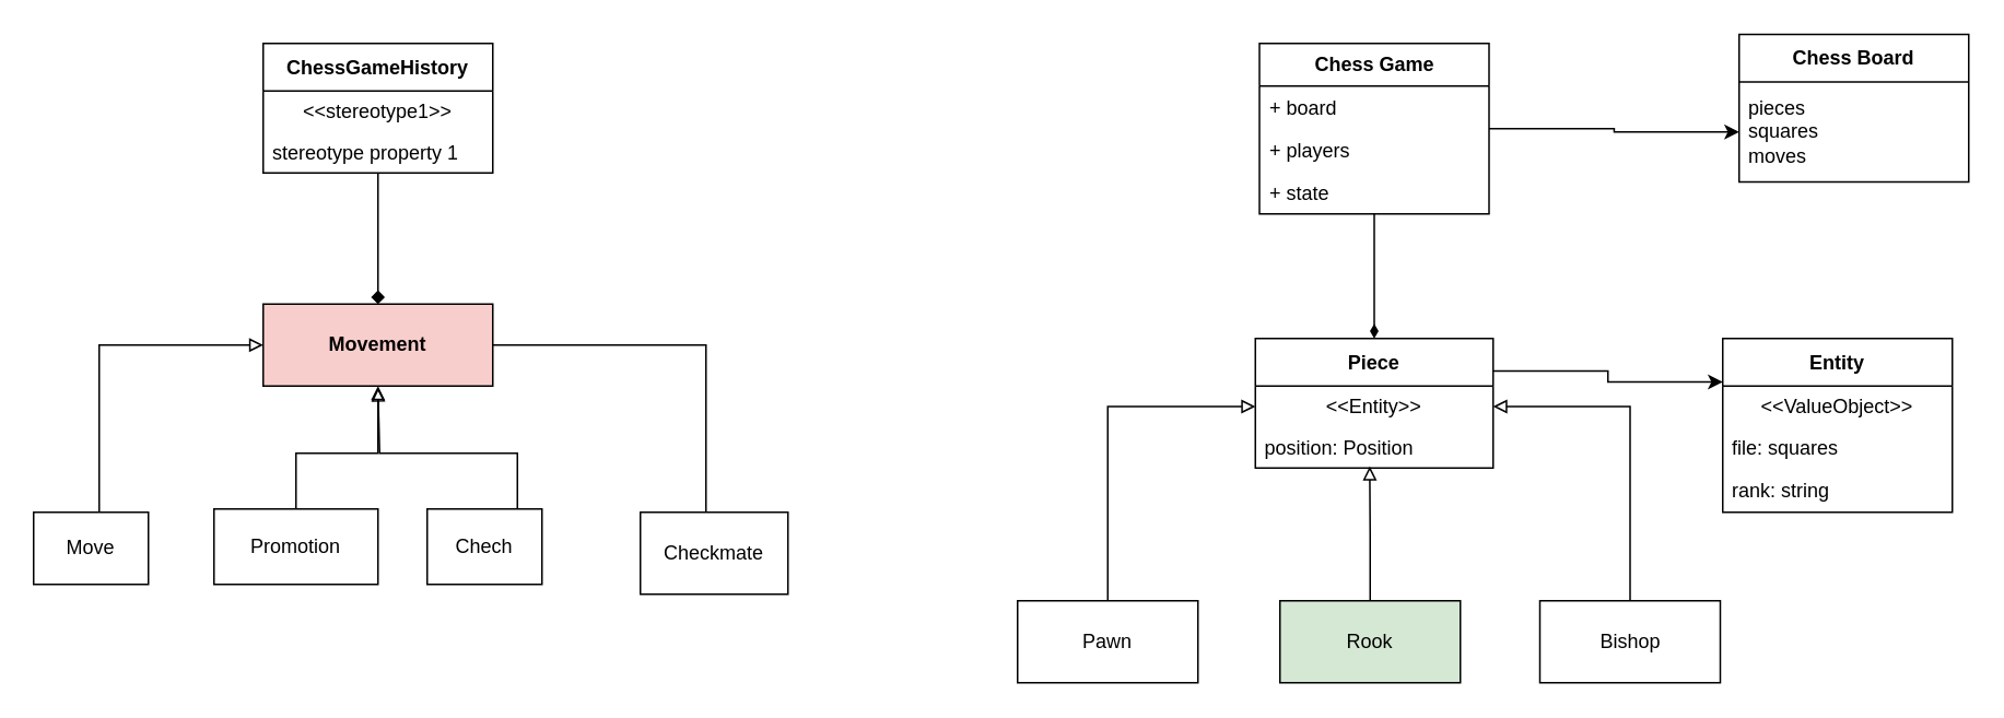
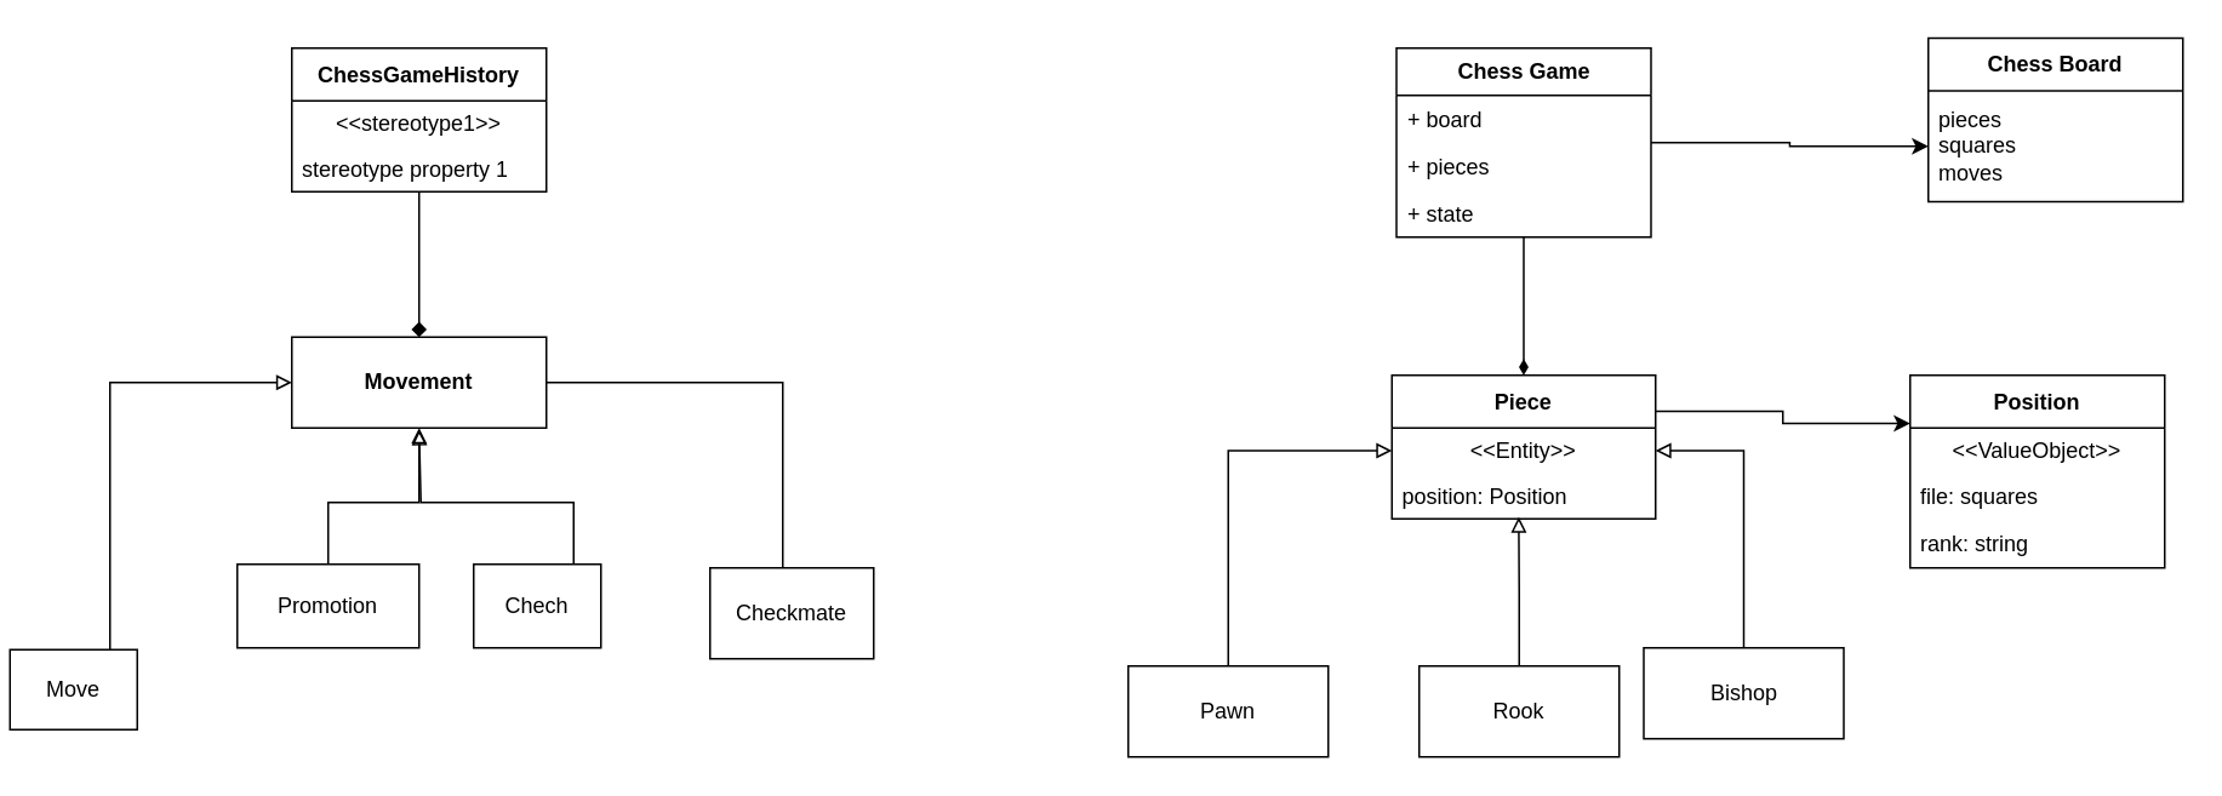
  <mxCell id="0" />
  <mxCell id="1" parent="0" />
  <mxCell id="2" style="edgeStyle=orthogonalEdgeStyle;rounded=0;orthogonalLoop=1;jettySize=auto;html=1;exitX=1;exitY=0.25;exitDx=0;exitDy=0;entryX=0;entryY=0.25;entryDx=0;entryDy=0;" edge="1" parent="1" source="3" target="12"><mxGeometry relative="1" as="geometry" /></mxCell>
  <mxCell id="3" value="Piece" style="swimlane;fontStyle=1;align=center;verticalAlign=middle;childLayout=stackLayout;horizontal=1;startSize=29;horizontalStack=0;resizeParent=1;resizeParentMax=0;resizeLast=0;collapsible=0;marginBottom=0;html=1;whiteSpace=wrap;" vertex="1" parent="1"><mxGeometry x="765" y="206" width="145" height="79" as="geometry" /></mxCell>
  <mxCell id="4" value="&amp;lt;&amp;lt;Entity&amp;gt;&amp;gt;" style="text;html=1;strokeColor=none;fillColor=none;align=center;verticalAlign=middle;spacingLeft=4;spacingRight=4;overflow=hidden;rotatable=0;points=[[0,0.5],[1,0.5]];portConstraint=eastwest;whiteSpace=wrap;" vertex="1" parent="3"><mxGeometry y="29" width="145" height="25" as="geometry" /></mxCell>
  <mxCell id="5" value="position: Position" style="text;html=1;strokeColor=none;fillColor=none;align=left;verticalAlign=middle;spacingLeft=4;spacingRight=4;overflow=hidden;rotatable=0;points=[[0,0.5],[1,0.5]];portConstraint=eastwest;whiteSpace=wrap;" vertex="1" parent="3"><mxGeometry y="54" width="145" height="25" as="geometry" /></mxCell>
  <mxCell id="6" style="edgeStyle=orthogonalEdgeStyle;rounded=0;orthogonalLoop=1;jettySize=auto;html=1;entryX=0;entryY=0.5;entryDx=0;entryDy=0;endArrow=block;endFill=0;" edge="1" parent="1" source="7" target="4"><mxGeometry relative="1" as="geometry" /></mxCell>
  <mxCell id="7" value="Pawn" style="html=1;whiteSpace=wrap;" vertex="1" parent="1"><mxGeometry x="620" y="366" width="110" height="50" as="geometry" /></mxCell>
- <mxCell id="8" value="Rook" style="html=1;whiteSpace=wrap;fillColor=#d5e8d4;" vertex="1" parent="1"><mxGeometry x="780" y="366" width="110" height="50" as="geometry" /></mxCell>
+ <mxCell id="8" value="Rook" style="html=1;whiteSpace=wrap;" vertex="1" parent="1"><mxGeometry x="780" y="366" width="110" height="50" as="geometry" /></mxCell>
  <mxCell id="9" style="edgeStyle=orthogonalEdgeStyle;rounded=0;orthogonalLoop=1;jettySize=auto;html=1;entryX=1;entryY=0.5;entryDx=0;entryDy=0;endArrow=block;endFill=0;" edge="1" parent="1" source="10" target="4"><mxGeometry relative="1" as="geometry" /></mxCell>
- <mxCell id="10" value="Bishop" style="html=1;whiteSpace=wrap;" vertex="1" parent="1"><mxGeometry x="938.5" y="366" width="110" height="50" as="geometry" /></mxCell>
+ <mxCell id="10" value="Bishop" style="html=1;whiteSpace=wrap;" vertex="1" parent="1"><mxGeometry x="903.5" y="356" width="110" height="50" as="geometry" /></mxCell>
  <mxCell id="11" style="edgeStyle=orthogonalEdgeStyle;rounded=0;orthogonalLoop=1;jettySize=auto;html=1;entryX=0.481;entryY=0.96;entryDx=0;entryDy=0;entryPerimeter=0;endArrow=block;endFill=0;" edge="1" parent="1" source="8" target="5"><mxGeometry relative="1" as="geometry" /></mxCell>
- <mxCell id="12" value="Entity" style="swimlane;fontStyle=1;align=center;verticalAlign=middle;childLayout=stackLayout;horizontal=1;startSize=29;horizontalStack=0;resizeParent=1;resizeParentMax=0;resizeLast=0;collapsible=0;marginBottom=0;html=1;whiteSpace=wrap;" vertex="1" parent="1"><mxGeometry x="1050" y="206" width="140" height="106" as="geometry" /></mxCell>
+ <mxCell id="12" value="Position" style="swimlane;fontStyle=1;align=center;verticalAlign=middle;childLayout=stackLayout;horizontal=1;startSize=29;horizontalStack=0;resizeParent=1;resizeParentMax=0;resizeLast=0;collapsible=0;marginBottom=0;html=1;whiteSpace=wrap;" vertex="1" parent="1"><mxGeometry x="1050" y="206" width="140" height="106" as="geometry" /></mxCell>
  <mxCell id="13" value="&amp;lt;&amp;lt;ValueObject&lt;span style=&quot;background-color: initial;&quot;&gt;&amp;gt;&amp;gt;&lt;/span&gt;" style="text;html=1;strokeColor=none;fillColor=none;align=center;verticalAlign=middle;spacingLeft=4;spacingRight=4;overflow=hidden;rotatable=0;points=[[0,0.5],[1,0.5]];portConstraint=eastwest;whiteSpace=wrap;" vertex="1" parent="12"><mxGeometry y="29" width="140" height="25" as="geometry" /></mxCell>
  <mxCell id="14" value="file: squares" style="text;html=1;strokeColor=none;fillColor=none;align=left;verticalAlign=middle;spacingLeft=4;spacingRight=4;overflow=hidden;rotatable=0;points=[[0,0.5],[1,0.5]];portConstraint=eastwest;whiteSpace=wrap;" vertex="1" parent="12"><mxGeometry y="54" width="140" height="26" as="geometry" /></mxCell>
  <mxCell id="15" value="rank: string" style="text;html=1;strokeColor=none;fillColor=none;align=left;verticalAlign=middle;spacingLeft=4;spacingRight=4;overflow=hidden;rotatable=0;points=[[0,0.5],[1,0.5]];portConstraint=eastwest;whiteSpace=wrap;" vertex="1" parent="12"><mxGeometry y="80" width="140" height="26" as="geometry" /></mxCell>
  <mxCell id="16" style="edgeStyle=orthogonalEdgeStyle;rounded=0;orthogonalLoop=1;jettySize=auto;html=1;entryX=0.5;entryY=0;entryDx=0;entryDy=0;endArrow=diamondThin;endFill=1;" edge="1" parent="1" source="18" target="3"><mxGeometry relative="1" as="geometry" /></mxCell>
  <mxCell id="17" style="edgeStyle=orthogonalEdgeStyle;rounded=0;orthogonalLoop=1;jettySize=auto;html=1;entryX=0;entryY=0.5;entryDx=0;entryDy=0;" edge="1" parent="1" source="18" target="23"><mxGeometry relative="1" as="geometry" /></mxCell>
  <mxCell id="18" value="&lt;b&gt;Chess Game&lt;/b&gt;" style="swimlane;fontStyle=0;childLayout=stackLayout;horizontal=1;startSize=26;fillColor=none;horizontalStack=0;resizeParent=1;resizeParentMax=0;resizeLast=0;collapsible=1;marginBottom=0;whiteSpace=wrap;html=1;" vertex="1" parent="1"><mxGeometry x="767.5" y="26" width="140" height="104" as="geometry" /></mxCell>
  <mxCell id="19" value="+ board" style="text;strokeColor=none;fillColor=none;align=left;verticalAlign=top;spacingLeft=4;spacingRight=4;overflow=hidden;rotatable=0;points=[[0,0.5],[1,0.5]];portConstraint=eastwest;whiteSpace=wrap;html=1;" vertex="1" parent="18"><mxGeometry y="26" width="140" height="26" as="geometry" /></mxCell>
- <mxCell id="20" value="+ players" style="text;strokeColor=none;fillColor=none;align=left;verticalAlign=top;spacingLeft=4;spacingRight=4;overflow=hidden;rotatable=0;points=[[0,0.5],[1,0.5]];portConstraint=eastwest;whiteSpace=wrap;html=1;" vertex="1" parent="18"><mxGeometry y="52" width="140" height="26" as="geometry" /></mxCell>
+ <mxCell id="20" value="+ pieces" style="text;strokeColor=none;fillColor=none;align=left;verticalAlign=top;spacingLeft=4;spacingRight=4;overflow=hidden;rotatable=0;points=[[0,0.5],[1,0.5]];portConstraint=eastwest;whiteSpace=wrap;html=1;" vertex="1" parent="18"><mxGeometry y="52" width="140" height="26" as="geometry" /></mxCell>
  <mxCell id="21" value="+ state" style="text;strokeColor=none;fillColor=none;align=left;verticalAlign=top;spacingLeft=4;spacingRight=4;overflow=hidden;rotatable=0;points=[[0,0.5],[1,0.5]];portConstraint=eastwest;whiteSpace=wrap;html=1;" vertex="1" parent="18"><mxGeometry y="78" width="140" height="26" as="geometry" /></mxCell>
  <mxCell id="22" value="Chess Board" style="swimlane;fontStyle=1;align=center;verticalAlign=middle;childLayout=stackLayout;horizontal=1;startSize=29;horizontalStack=0;resizeParent=1;resizeParentMax=0;resizeLast=0;collapsible=0;marginBottom=0;html=1;whiteSpace=wrap;" vertex="1" parent="1"><mxGeometry x="1060" y="20.5" width="140" height="90" as="geometry" /></mxCell>
  <mxCell id="23" value="pieces&lt;div&gt;squares&lt;/div&gt;&lt;div&gt;moves&lt;/div&gt;" style="text;html=1;strokeColor=none;fillColor=none;align=left;verticalAlign=middle;spacingLeft=4;spacingRight=4;overflow=hidden;rotatable=0;points=[[0,0.5],[1,0.5]];portConstraint=eastwest;whiteSpace=wrap;" vertex="1" parent="22"><mxGeometry y="29" width="140" height="61" as="geometry" /></mxCell>
  <mxCell id="24" style="edgeStyle=orthogonalEdgeStyle;rounded=0;orthogonalLoop=1;jettySize=auto;html=1;entryX=0.5;entryY=0;entryDx=0;entryDy=0;endArrow=diamond;endFill=1;" edge="1" parent="1" source="25" target="28"><mxGeometry relative="1" as="geometry" /></mxCell>
  <mxCell id="25" value="ChessGameHistory" style="swimlane;fontStyle=1;align=center;verticalAlign=middle;childLayout=stackLayout;horizontal=1;startSize=29;horizontalStack=0;resizeParent=1;resizeParentMax=0;resizeLast=0;collapsible=0;marginBottom=0;html=1;whiteSpace=wrap;" vertex="1" parent="1"><mxGeometry x="160" y="26" width="140" height="79" as="geometry" /></mxCell>
  <mxCell id="26" value="&amp;lt;&amp;lt;stereotype1&amp;gt;&amp;gt;" style="text;html=1;strokeColor=none;fillColor=none;align=center;verticalAlign=middle;spacingLeft=4;spacingRight=4;overflow=hidden;rotatable=0;points=[[0,0.5],[1,0.5]];portConstraint=eastwest;whiteSpace=wrap;" vertex="1" parent="25"><mxGeometry y="29" width="140" height="25" as="geometry" /></mxCell>
  <mxCell id="27" value="stereotype property 1" style="text;html=1;strokeColor=none;fillColor=none;align=left;verticalAlign=middle;spacingLeft=4;spacingRight=4;overflow=hidden;rotatable=0;points=[[0,0.5],[1,0.5]];portConstraint=eastwest;whiteSpace=wrap;" vertex="1" parent="25"><mxGeometry y="54" width="140" height="25" as="geometry" /></mxCell>
- <mxCell id="28" value="Movement" style="html=1;whiteSpace=wrap;fontStyle=1;fillColor=#f8cecc;" vertex="1" parent="1"><mxGeometry x="160" y="185" width="140" height="50" as="geometry" /></mxCell>
+ <mxCell id="28" value="Movement" style="html=1;whiteSpace=wrap;fontStyle=1" vertex="1" parent="1"><mxGeometry x="160" y="185" width="140" height="50" as="geometry" /></mxCell>
  <mxCell id="29" style="edgeStyle=orthogonalEdgeStyle;rounded=0;orthogonalLoop=1;jettySize=auto;html=1;entryX=0;entryY=0.5;entryDx=0;entryDy=0;endArrow=block;endFill=0;" edge="1" parent="1" source="30" target="28"><mxGeometry relative="1" as="geometry"><Array as="points"><mxPoint x="60" y="210" /></Array></mxGeometry></mxCell>
- <mxCell id="30" value="Move" style="html=1;whiteSpace=wrap;" vertex="1" parent="1"><mxGeometry x="20" y="312" width="70" height="44" as="geometry" /></mxCell>
+ <mxCell id="30" value="Move" style="html=1;whiteSpace=wrap;" vertex="1" parent="1"><mxGeometry x="5" y="357" width="70" height="44" as="geometry" /></mxCell>
  <mxCell id="31" style="edgeStyle=orthogonalEdgeStyle;rounded=0;orthogonalLoop=1;jettySize=auto;html=1;endArrow=block;endFill=0;" edge="1" parent="1" source="32" target="28"><mxGeometry relative="1" as="geometry"><Array as="points"><mxPoint x="180" y="276" /><mxPoint x="230" y="276" /></Array></mxGeometry></mxCell>
  <mxCell id="32" value="Promotion" style="html=1;whiteSpace=wrap;" vertex="1" parent="1"><mxGeometry x="130" y="310" width="100" height="46" as="geometry" /></mxCell>
  <mxCell id="33" style="edgeStyle=orthogonalEdgeStyle;rounded=0;orthogonalLoop=1;jettySize=auto;html=1;endArrow=block;endFill=0;" edge="1" parent="1" source="34"><mxGeometry relative="1" as="geometry"><mxPoint x="230" y="236" as="targetPoint" /><Array as="points"><mxPoint x="315" y="276" /><mxPoint x="231" y="276" /></Array></mxGeometry></mxCell>
  <mxCell id="34" value="Chech" style="html=1;whiteSpace=wrap;" vertex="1" parent="1"><mxGeometry x="260" y="310" width="70" height="46" as="geometry" /></mxCell>
  <mxCell id="35" style="edgeStyle=orthogonalEdgeStyle;rounded=0;orthogonalLoop=1;jettySize=auto;html=1;entryX=1;entryY=0.5;entryDx=0;entryDy=0;endArrow=none;endFill=0;" edge="1" parent="1" source="36" target="28"><mxGeometry relative="1" as="geometry"><Array as="points"><mxPoint x="430" y="210" /></Array></mxGeometry></mxCell>
  <mxCell id="36" value="Checkmate" style="html=1;whiteSpace=wrap;" vertex="1" parent="1"><mxGeometry x="390" y="312" width="90" height="50" as="geometry" /></mxCell>
